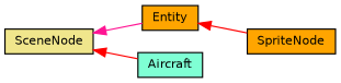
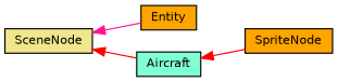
  digraph {
    rankdir=LR
    node [color=black fillcolor=orange fontname=Helvetica fontsize=10 shape=record style=filled]
    edge [color=red dir=back fontname=Helvetica fontsize=10 labelfontname=Helvetica labelfontsize=10 style=solid]
    n1 [fillcolor=khaki height=0.2 label=SceneNode width=0.4]
    n2 [height=0.2 label=Entity width=0.4]
    n3 [fillcolor=aquamarine height=0.2 label=Aircraft width=0.4]
    n4 [height=0.2 label=SpriteNode width=0.4]
    n1 -> n2 [color=deeppink]
    n1 -> n3
-   n2 -> n4
+   n3 -> n4
  }
